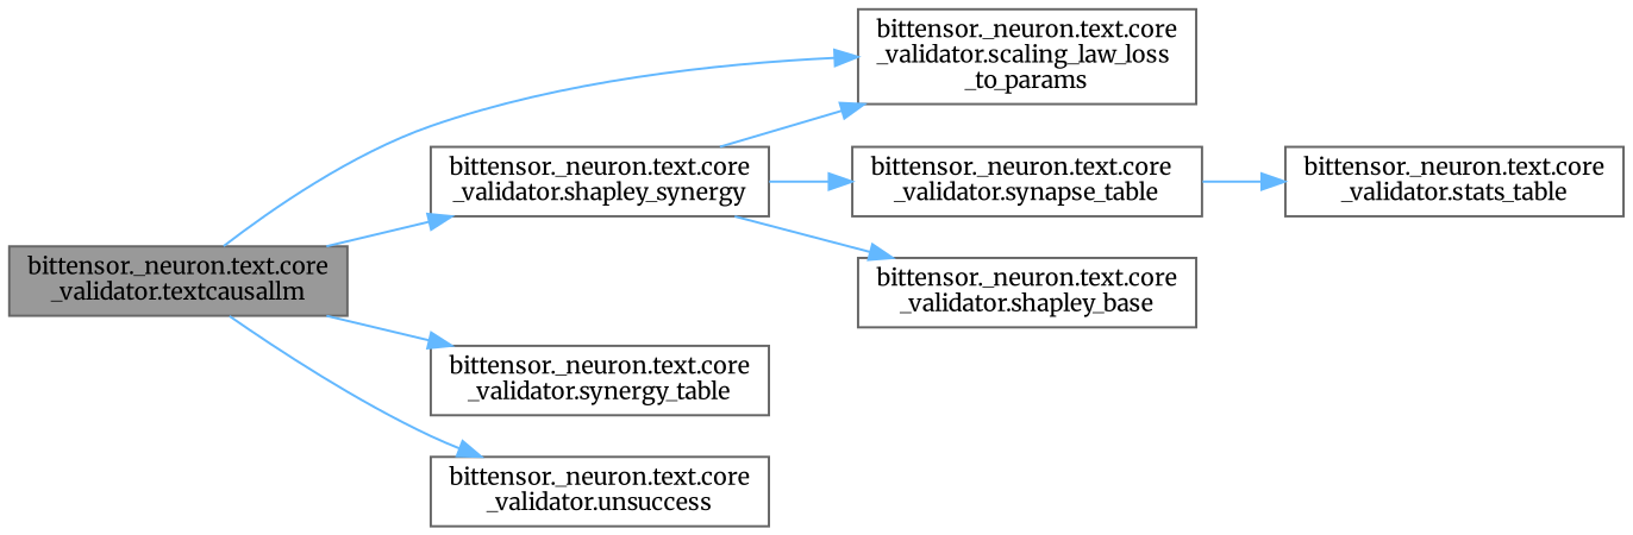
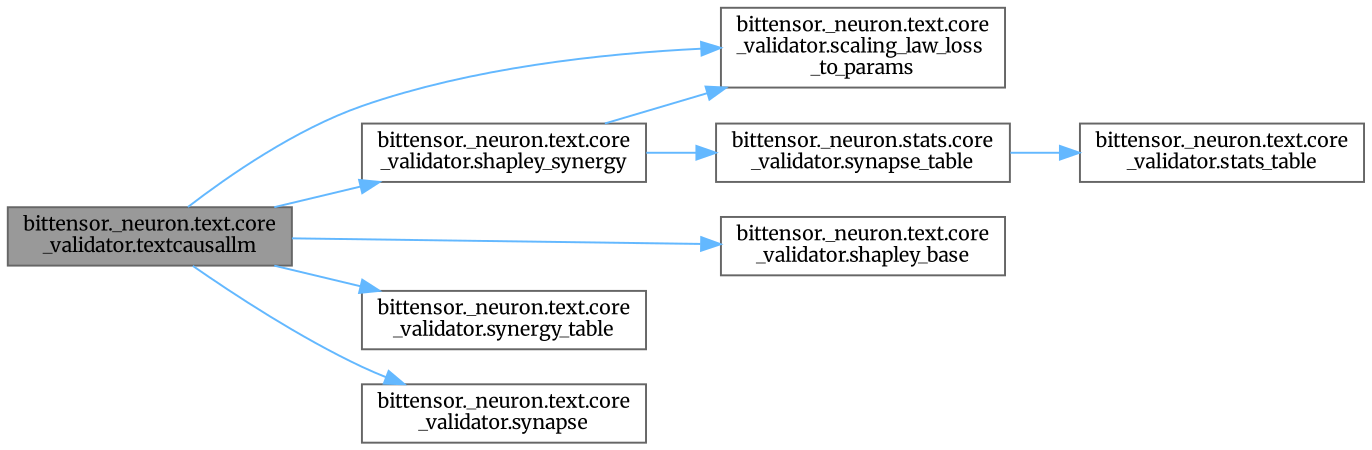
  digraph {
    fontname=Merriweather
    rankdir=LR
    node [color=grey40 fillcolor=white fontname=Merriweather fontsize=10 shape=box style=filled]
    edge [color=steelblue1 fontname=Merriweather fontsize=10 labelfontname=Helvetica labelfontsize=10 style=solid]
    n1 [color=gray40 fillcolor=grey60 fontcolor=black height=0.2 label="bittensor._neuron.text.core\l_validator.textcausallm" width=0.4]
    n2 [height=0.2 label="bittensor._neuron.text.core\l_validator.scaling_law_loss\l_to_params" width=0.4]
    n3 [height=0.2 label="bittensor._neuron.text.core\l_validator.shapley_base" width=0.4]
    n4 [height=0.2 label="bittensor._neuron.text.core\l_validator.shapley_synergy" width=0.4]
    n5 [height=0.2 label="bittensor._neuron.text.core\l_validator.synergy_table" width=0.4]
-   n6 [height=0.2 label="bittensor._neuron.text.core\l_validator.unsuccess" width=0.4]
-   n7 [height=0.2 label="bittensor._neuron.text.core\l_validator.synapse_table" width=0.4]
+   n6 [height=0.2 label="bittensor._neuron.text.core\l_validator.synapse" width=0.4]
+   n7 [height=0.2 label="bittensor._neuron.stats.core\l_validator.synapse_table" width=0.4]
    n8 [height=0.2 label="bittensor._neuron.text.core\l_validator.stats_table" width=0.4]
    n1 -> n2
-   n4 -> n3
+   n1 -> n3
    n1 -> n4
    n1 -> n5
    n1 -> n6
    n4 -> n2
    n4 -> n7
    n7 -> n8
  }
